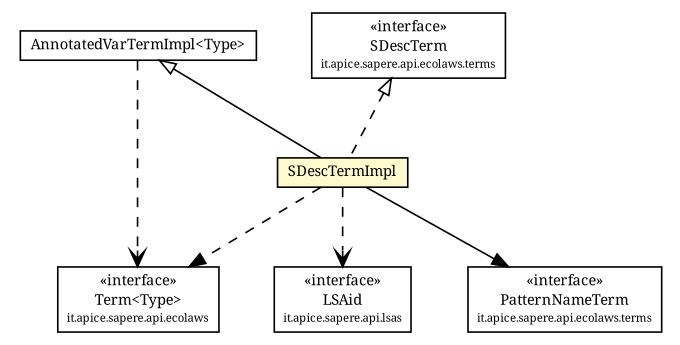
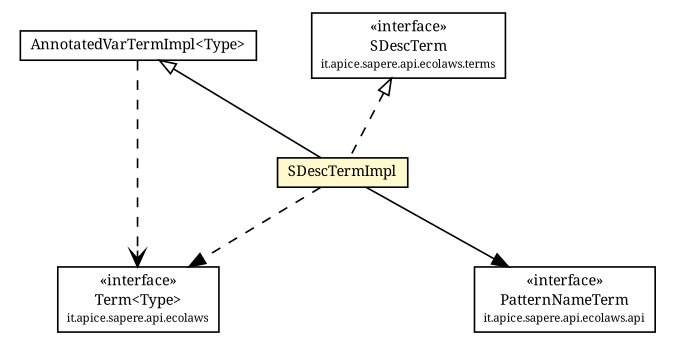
  digraph {
    fontname="Noto Serif"
    node [fontcolor=black fontname="Noto Serif" fontsize=9.0 shape=plaintext]
    edge [fontname="Noto Serif" fontsize=10.0 headport=p labelfontname=Helvetica labelfontsize=10 style=dashed tailport=p color=black fontcolor=black]
    n1 [label=<<table border="0" cellborder="1" cellspacing="0" cellpadding="2" port="p" href="../../Term.html"> 		<tr><td><table border="0" cellspacing="0" cellpadding="1"> 			<tr><td> &laquo;interface&raquo; </td></tr> 			<tr><td> Term&lt;Type&gt; </td></tr> 			<tr><td><font point-size="7.0"> it.apice.sapere.api.ecolaws </font></td></tr> 		</table></td></tr> 		</table>>]
    n2 [label=<<table border="0" cellborder="1" cellspacing="0" cellpadding="2" port="p" href="../SDescTerm.html"> 		<tr><td><table border="0" cellspacing="0" cellpadding="1"> 			<tr><td> &laquo;interface&raquo; </td></tr> 			<tr><td> SDescTerm </td></tr> 			<tr><td><font point-size="7.0"> it.apice.sapere.api.ecolaws.terms </font></td></tr> 		</table></td></tr> 		</table>>]
    n3 [label=<<table border="0" cellborder="1" cellspacing="0" cellpadding="2" port="p" bgcolor="lemonChiffon" href="./SDescTermImpl.html"> 		<tr><td><table border="0" cellspacing="0" cellpadding="1"> 			<tr><td> SDescTermImpl </td></tr> 		</table></td></tr> 		</table>>]
-   n4 [label=<<table border="0" cellborder="1" cellspacing="0" cellpadding="2" port="p" href="../../../lsas/LSAid.html"> 		<tr><td><table border="0" cellspacing="0" cellpadding="1"> 			<tr><td> &laquo;interface&raquo; </td></tr> 			<tr><td> LSAid </td></tr> 			<tr><td><font point-size="7.0"> it.apice.sapere.api.lsas </font></td></tr> 		</table></td></tr> 		</table>>]
-   n5 [label=<<table border="0" cellborder="1" cellspacing="0" cellpadding="2" port="p" href="../PatternNameTerm.html"> 		<tr><td><table border="0" cellspacing="0" cellpadding="1"> 			<tr><td> &laquo;interface&raquo; </td></tr> 			<tr><td> PatternNameTerm </td></tr> 			<tr><td><font point-size="7.0"> it.apice.sapere.api.ecolaws.terms </font></td></tr> 		</table></td></tr> 		</table>>]
+   n5 [label=<<table border="0" cellborder="1" cellspacing="0" cellpadding="2" port="p" href="../PatternNameTerm.html"> 		<tr><td><table border="0" cellspacing="0" cellpadding="1"> 			<tr><td> &laquo;interface&raquo; </td></tr> 			<tr><td> PatternNameTerm </td></tr> 			<tr><td><font point-size="7.0"> it.apice.sapere.api.ecolaws.api </font></td></tr> 		</table></td></tr> 		</table>>]
    n6 [label=<<table border="0" cellborder="1" cellspacing="0" cellpadding="2" port="p" href="./AnnotatedVarTermImpl.html"> 		<tr><td><table border="0" cellspacing="0" cellpadding="1"> 			<tr><td> AnnotatedVarTermImpl&lt;Type&gt; </td></tr> 		</table></td></tr> 		</table>>]
    n2 -> n3 [arrowtail=empty dir=back fontsize=10 color="" fontcolor=""]
    n3 -> n1 [arrowhead=normal]
-   n3 -> n4 [arrowhead=open]
    n3 -> n5 [arrowhead=normal style=""]
    n6 -> n1 [arrowhead=open]
    n6 -> n3 [arrowtail=empty dir=back fontsize=10 style="" color="" fontcolor=""]
  }
